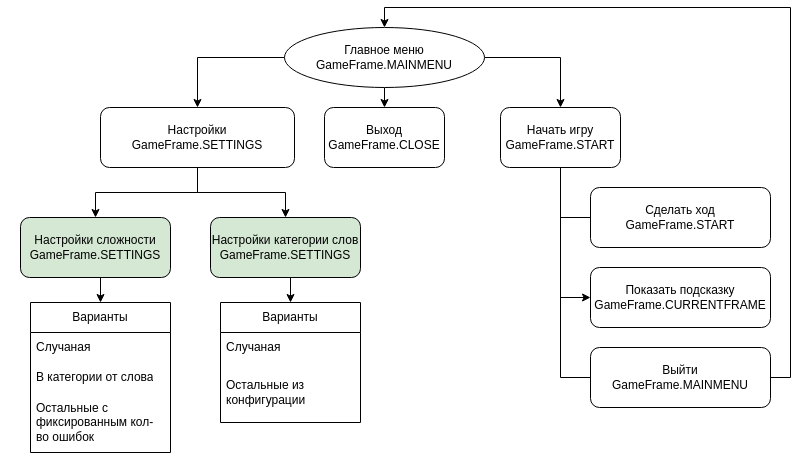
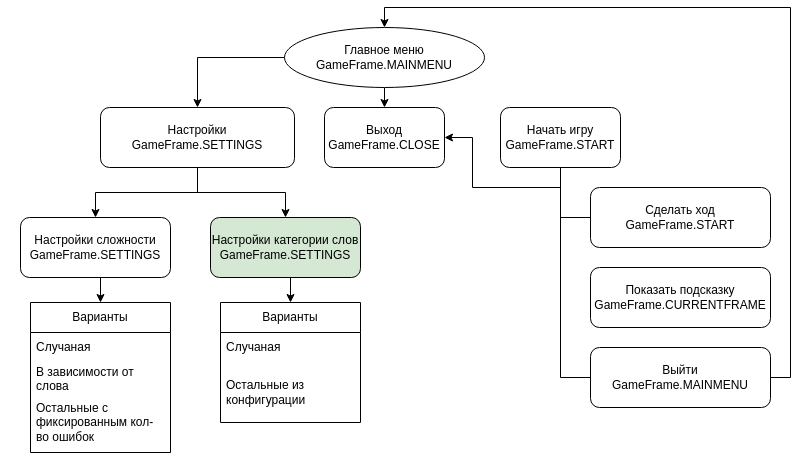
  <mxCell id="0" />
  <mxCell id="1" parent="0" />
  <mxCell id="2" style="edgeStyle=orthogonalEdgeStyle;rounded=0;orthogonalLoop=1;jettySize=auto;html=1;exitX=0.5;exitY=1;exitDx=0;exitDy=0;entryX=0.5;entryY=0;entryDx=0;entryDy=0;" parent="1" source="5" target="6" edge="1"><mxGeometry relative="1" as="geometry" /></mxCell>
  <mxCell id="3" style="edgeStyle=orthogonalEdgeStyle;rounded=0;orthogonalLoop=1;jettySize=auto;html=1;exitX=0;exitY=0.5;exitDx=0;exitDy=0;entryX=0.5;entryY=0;entryDx=0;entryDy=0;" parent="1" source="5" target="9" edge="1"><mxGeometry relative="1" as="geometry" /></mxCell>
- <mxCell id="4" style="edgeStyle=orthogonalEdgeStyle;rounded=0;orthogonalLoop=1;jettySize=auto;html=1;exitX=1;exitY=0.5;exitDx=0;exitDy=0;entryX=0.5;entryY=0;entryDx=0;entryDy=0;" parent="1" source="5" target="13" edge="1"><mxGeometry relative="1" as="geometry" /></mxCell>
  <mxCell id="5" value="Главное меню&lt;div&gt;GameFrame.MAINMENU&lt;/div&gt;" style="ellipse;whiteSpace=wrap;html=1;" parent="1" vertex="1"><mxGeometry x="284" y="20" width="200" height="60" as="geometry" /></mxCell>
  <mxCell id="6" value="Выход&lt;div&gt;GameFrame.CLOSE&lt;/div&gt;" style="rounded=1;whiteSpace=wrap;html=1;" parent="1" vertex="1"><mxGeometry x="324" y="100" width="120" height="60" as="geometry" /></mxCell>
  <mxCell id="7" style="edgeStyle=orthogonalEdgeStyle;rounded=0;orthogonalLoop=1;jettySize=auto;html=1;exitX=0.5;exitY=1;exitDx=0;exitDy=0;entryX=0.5;entryY=0;entryDx=0;entryDy=0;" parent="1" source="9" target="19" edge="1"><mxGeometry relative="1" as="geometry" /></mxCell>
  <mxCell id="8" style="edgeStyle=orthogonalEdgeStyle;rounded=0;orthogonalLoop=1;jettySize=auto;html=1;exitX=0.5;exitY=1;exitDx=0;exitDy=0;entryX=0.5;entryY=0;entryDx=0;entryDy=0;" parent="1" source="9" target="21" edge="1"><mxGeometry relative="1" as="geometry" /></mxCell>
  <mxCell id="9" value="Настройки&lt;div&gt;GameFrame.SETTINGS&lt;/div&gt;" style="rounded=1;whiteSpace=wrap;html=1;" parent="1" vertex="1"><mxGeometry x="100" y="100" width="194" height="60" as="geometry" /></mxCell>
  <mxCell id="10" style="edgeStyle=orthogonalEdgeStyle;rounded=0;orthogonalLoop=1;jettySize=auto;html=1;exitX=0.5;exitY=1;exitDx=0;exitDy=0;entryX=0;entryY=0.5;entryDx=0;entryDy=0;endArrow=none;" parent="1" source="13" target="14" edge="1"><mxGeometry relative="1" as="geometry" /></mxCell>
- <mxCell id="11" style="edgeStyle=orthogonalEdgeStyle;rounded=0;orthogonalLoop=1;jettySize=auto;html=1;exitX=0.5;exitY=1;exitDx=0;exitDy=0;entryX=0;entryY=0.5;entryDx=0;entryDy=0;" parent="1" source="13" target="15" edge="1"><mxGeometry relative="1" as="geometry" /></mxCell>
+ <mxCell id="11" style="edgeStyle=orthogonalEdgeStyle;rounded=0;orthogonalLoop=1;jettySize=auto;html=1;exitX=0.5;exitY=1;exitDx=0;exitDy=0;" parent="1" source="13" target="6" edge="1"><mxGeometry relative="1" as="geometry" /></mxCell>
  <mxCell id="12" style="edgeStyle=orthogonalEdgeStyle;rounded=0;orthogonalLoop=1;jettySize=auto;html=1;exitX=0.5;exitY=1;exitDx=0;exitDy=0;entryX=0;entryY=0.5;entryDx=0;entryDy=0;endArrow=none;" parent="1" source="13" target="17" edge="1"><mxGeometry relative="1" as="geometry" /></mxCell>
  <mxCell id="13" value="Начать игру&lt;br&gt;&lt;div&gt;GameFrame.START&lt;/div&gt;" style="rounded=1;whiteSpace=wrap;html=1;" parent="1" vertex="1"><mxGeometry x="500" y="100" width="120" height="60" as="geometry" /></mxCell>
  <mxCell id="14" value="Сделать ход&lt;br&gt;&lt;div&gt;GameFrame.START&lt;/div&gt;" style="rounded=1;whiteSpace=wrap;html=1;" parent="1" vertex="1"><mxGeometry x="590" y="180" width="180" height="60" as="geometry" /></mxCell>
  <mxCell id="15" value="Показать подсказку&lt;br&gt;&lt;div&gt;GameFrame.CURRENTFRAME&lt;/div&gt;" style="rounded=1;whiteSpace=wrap;html=1;" parent="1" vertex="1"><mxGeometry x="590" y="260" width="180" height="60" as="geometry" /></mxCell>
  <mxCell id="16" style="edgeStyle=orthogonalEdgeStyle;rounded=0;orthogonalLoop=1;jettySize=auto;html=1;exitX=1;exitY=0.5;exitDx=0;exitDy=0;entryX=0.5;entryY=0;entryDx=0;entryDy=0;" parent="1" source="17" target="5" edge="1"><mxGeometry relative="1" as="geometry" /></mxCell>
  <mxCell id="17" value="Выйти&lt;br&gt;&lt;div&gt;GameFrame.MAINMENU&lt;/div&gt;" style="rounded=1;whiteSpace=wrap;html=1;" parent="1" vertex="1"><mxGeometry x="590" y="340" width="180" height="60" as="geometry" /></mxCell>
  <mxCell id="18" style="edgeStyle=orthogonalEdgeStyle;rounded=0;orthogonalLoop=1;jettySize=auto;html=1;exitX=0.5;exitY=1;exitDx=0;exitDy=0;entryX=0.5;entryY=0;entryDx=0;entryDy=0;" parent="1" source="19" target="22" edge="1"><mxGeometry relative="1" as="geometry" /></mxCell>
- <mxCell id="19" value="Настройки сложности&lt;div&gt;GameFrame.SETTINGS&lt;/div&gt;" style="rounded=1;whiteSpace=wrap;html=1;fillColor=#d5e8d4;" parent="1" vertex="1"><mxGeometry x="20" y="210" width="150" height="60" as="geometry" /></mxCell>
+ <mxCell id="19" value="Настройки сложности&lt;div&gt;GameFrame.SETTINGS&lt;/div&gt;" style="rounded=1;whiteSpace=wrap;html=1;" parent="1" vertex="1"><mxGeometry x="20" y="210" width="150" height="60" as="geometry" /></mxCell>
  <mxCell id="20" style="edgeStyle=orthogonalEdgeStyle;rounded=0;orthogonalLoop=1;jettySize=auto;html=1;exitX=0.5;exitY=1;exitDx=0;exitDy=0;entryX=0.5;entryY=0;entryDx=0;entryDy=0;" parent="1" source="21" target="26" edge="1"><mxGeometry relative="1" as="geometry" /></mxCell>
  <mxCell id="21" value="Настройки категории слов&lt;div&gt;GameFrame.SETTINGS&lt;/div&gt;" style="rounded=1;whiteSpace=wrap;html=1;fillColor=#d5e8d4;" parent="1" vertex="1"><mxGeometry x="210" y="210" width="150" height="60" as="geometry" /></mxCell>
  <mxCell id="22" value="Варианты" style="swimlane;fontStyle=0;childLayout=stackLayout;horizontal=1;startSize=30;horizontalStack=0;resizeParent=1;resizeParentMax=0;resizeLast=0;collapsible=1;marginBottom=0;whiteSpace=wrap;html=1;" parent="1" vertex="1"><mxGeometry x="30" y="295" width="140" height="150" as="geometry" /></mxCell>
  <mxCell id="23" value="Случаная" style="text;strokeColor=none;fillColor=none;align=left;verticalAlign=middle;spacingLeft=4;spacingRight=4;overflow=hidden;points=[[0,0.5],[1,0.5]];portConstraint=eastwest;rotatable=0;whiteSpace=wrap;html=1;" parent="22" vertex="1"><mxGeometry y="30" width="140" height="30" as="geometry" /></mxCell>
- <mxCell id="24" value="В категории от слова" style="text;strokeColor=none;fillColor=none;align=left;verticalAlign=middle;spacingLeft=4;spacingRight=4;overflow=hidden;points=[[0,0.5],[1,0.5]];portConstraint=eastwest;rotatable=0;whiteSpace=wrap;html=1;" parent="22" vertex="1"><mxGeometry y="60" width="140" height="30" as="geometry" /></mxCell>
+ <mxCell id="24" value="В зависимости от слова" style="text;strokeColor=none;fillColor=none;align=left;verticalAlign=middle;spacingLeft=4;spacingRight=4;overflow=hidden;points=[[0,0.5],[1,0.5]];portConstraint=eastwest;rotatable=0;whiteSpace=wrap;html=1;" parent="22" vertex="1"><mxGeometry y="60" width="140" height="30" as="geometry" /></mxCell>
  <mxCell id="25" value="Остальные с фиксированным кол-во ошибок" style="text;strokeColor=none;fillColor=none;align=left;verticalAlign=middle;spacingLeft=4;spacingRight=4;overflow=hidden;points=[[0,0.5],[1,0.5]];portConstraint=eastwest;rotatable=0;whiteSpace=wrap;html=1;" parent="22" vertex="1"><mxGeometry y="90" width="140" height="60" as="geometry" /></mxCell>
  <mxCell id="26" value="Варианты" style="swimlane;fontStyle=0;childLayout=stackLayout;horizontal=1;startSize=30;horizontalStack=0;resizeParent=1;resizeParentMax=0;resizeLast=0;collapsible=1;marginBottom=0;whiteSpace=wrap;html=1;" parent="1" vertex="1"><mxGeometry x="220" y="295" width="140" height="120" as="geometry" /></mxCell>
  <mxCell id="27" value="Случаная" style="text;strokeColor=none;fillColor=none;align=left;verticalAlign=middle;spacingLeft=4;spacingRight=4;overflow=hidden;points=[[0,0.5],[1,0.5]];portConstraint=eastwest;rotatable=0;whiteSpace=wrap;html=1;" parent="26" vertex="1"><mxGeometry y="30" width="140" height="30" as="geometry" /></mxCell>
  <mxCell id="28" value="Остальные из конфигурации" style="text;strokeColor=none;fillColor=none;align=left;verticalAlign=middle;spacingLeft=4;spacingRight=4;overflow=hidden;points=[[0,0.5],[1,0.5]];portConstraint=eastwest;rotatable=0;whiteSpace=wrap;html=1;" parent="26" vertex="1"><mxGeometry y="60" width="140" height="60" as="geometry" /></mxCell>
